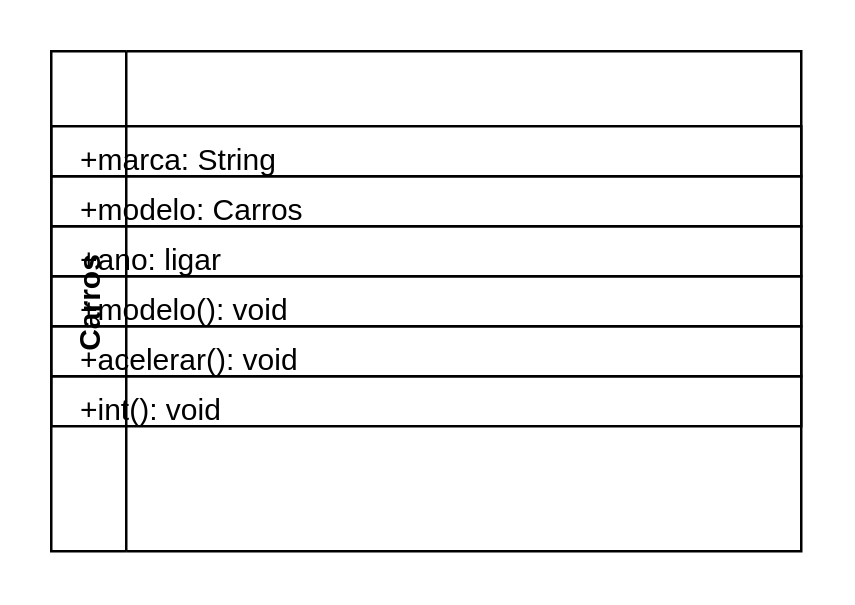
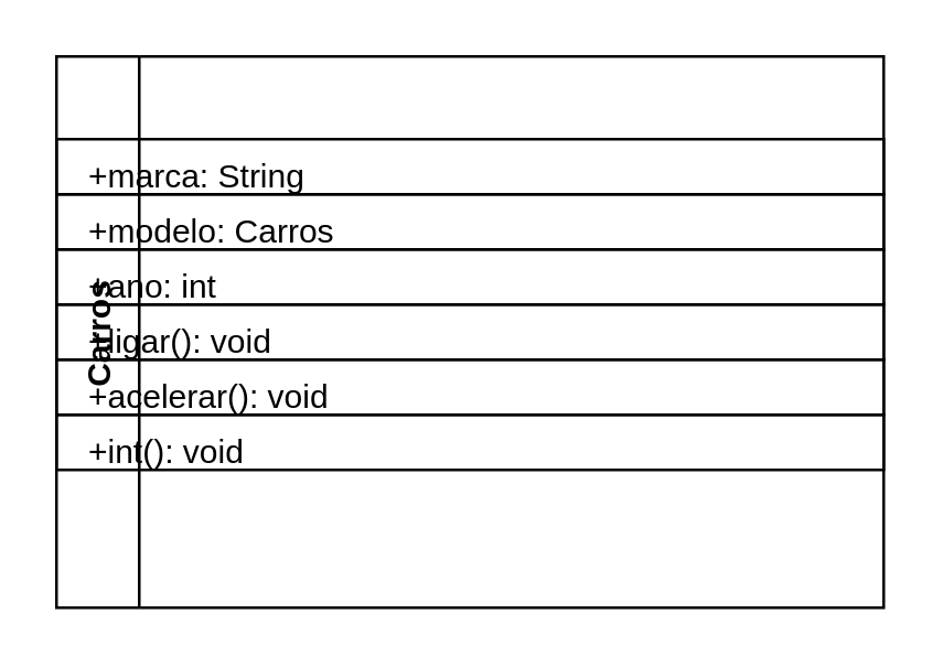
  <mxCell id="0" />
  <mxCell id="1" parent="0" />
  <mxCell id="2" value="Carros" style="swimlane;fontStyle=1;childLayout=stackLayout;horizontal=0;startSize=30;fillColor=#FFFFFF;strokeColor=#000000;" vertex="1" parent="1"><mxGeometry x="20" y="20" width="300" height="200" as="geometry" /></mxCell>
  <mxCell id="3" value="+marca: String" style="text;align=left;spacingLeft=10;fontStyle=0;strokeColor=#000000;" vertex="1" parent="2"><mxGeometry y="30" width="300" height="20" as="geometry" /></mxCell>
  <mxCell id="4" value="+modelo: Carros" style="text;align=left;spacingLeft=10;fontStyle=0;strokeColor=#000000;" vertex="1" parent="2"><mxGeometry y="50" width="300" height="20" as="geometry" /></mxCell>
- <mxCell id="5" value="+ano: ligar" style="text;align=left;spacingLeft=10;fontStyle=0;strokeColor=#000000;" vertex="1" parent="2"><mxGeometry y="70" width="300" height="20" as="geometry" /></mxCell>
+ <mxCell id="5" value="+ano: int" style="text;align=left;spacingLeft=10;fontStyle=0;strokeColor=#000000;" vertex="1" parent="2"><mxGeometry y="70" width="300" height="20" as="geometry" /></mxCell>
  <mxCell id="6" style="line;strokeColor=#000000;" edge="1" parent="2"><mxGeometry relative="1" as="geometry" /></mxCell>
- <mxCell id="7" value="+modelo(): void" style="text;align=left;spacingLeft=10;fontStyle=0;strokeColor=#000000;" vertex="1" parent="2"><mxGeometry y="90" width="300" height="20" as="geometry" /></mxCell>
+ <mxCell id="7" value="+ligar(): void" style="text;align=left;spacingLeft=10;fontStyle=0;strokeColor=#000000;" vertex="1" parent="2"><mxGeometry y="90" width="300" height="20" as="geometry" /></mxCell>
  <mxCell id="8" value="+acelerar(): void" style="text;align=left;spacingLeft=10;fontStyle=0;strokeColor=#000000;" vertex="1" parent="2"><mxGeometry y="110" width="300" height="20" as="geometry" /></mxCell>
  <mxCell id="9" value="+int(): void" style="text;align=left;spacingLeft=10;fontStyle=0;strokeColor=#000000;" vertex="1" parent="2"><mxGeometry y="130" width="300" height="20" as="geometry" /></mxCell>
